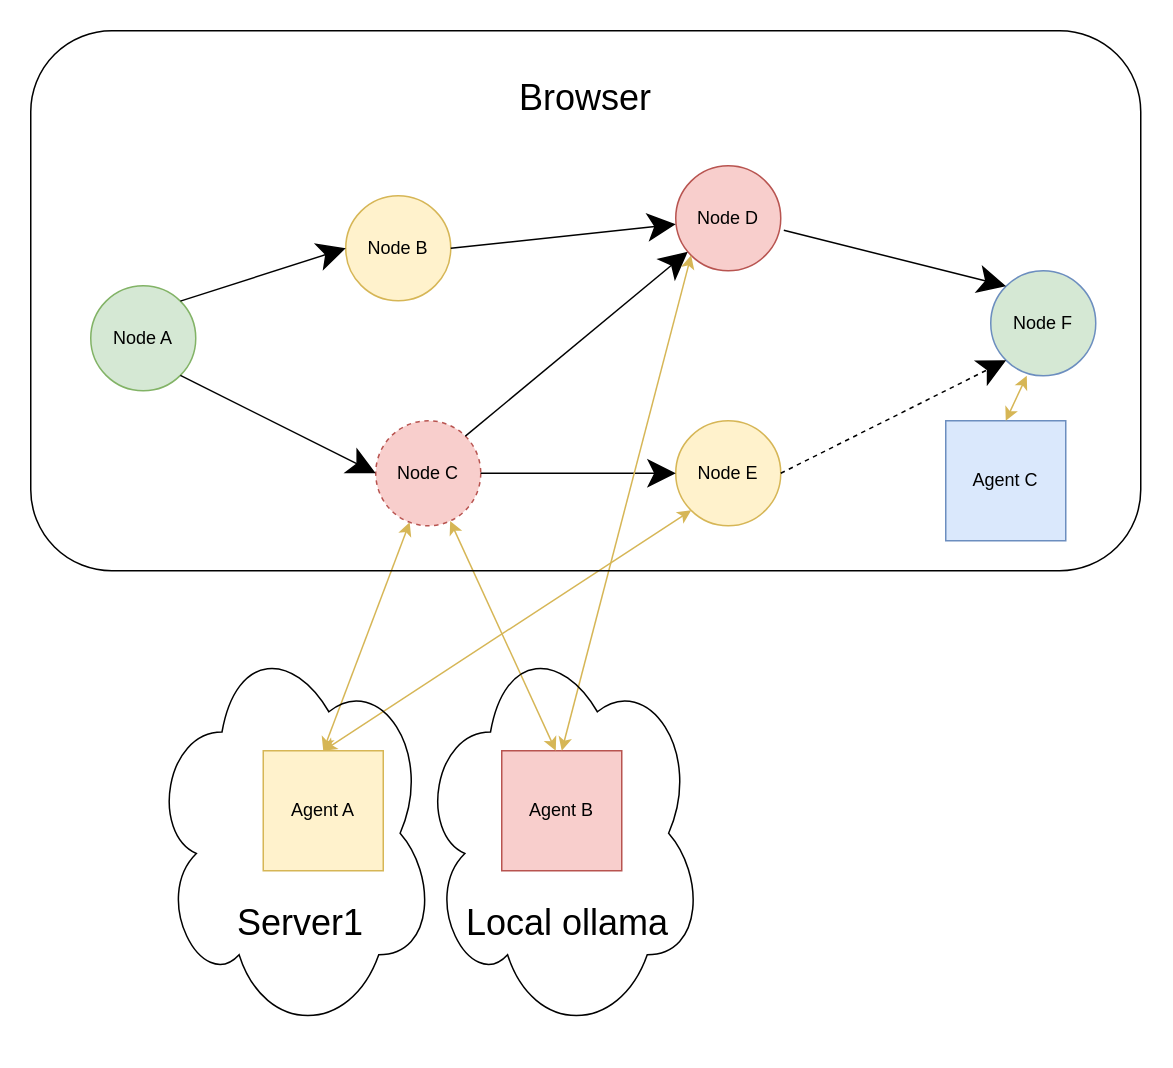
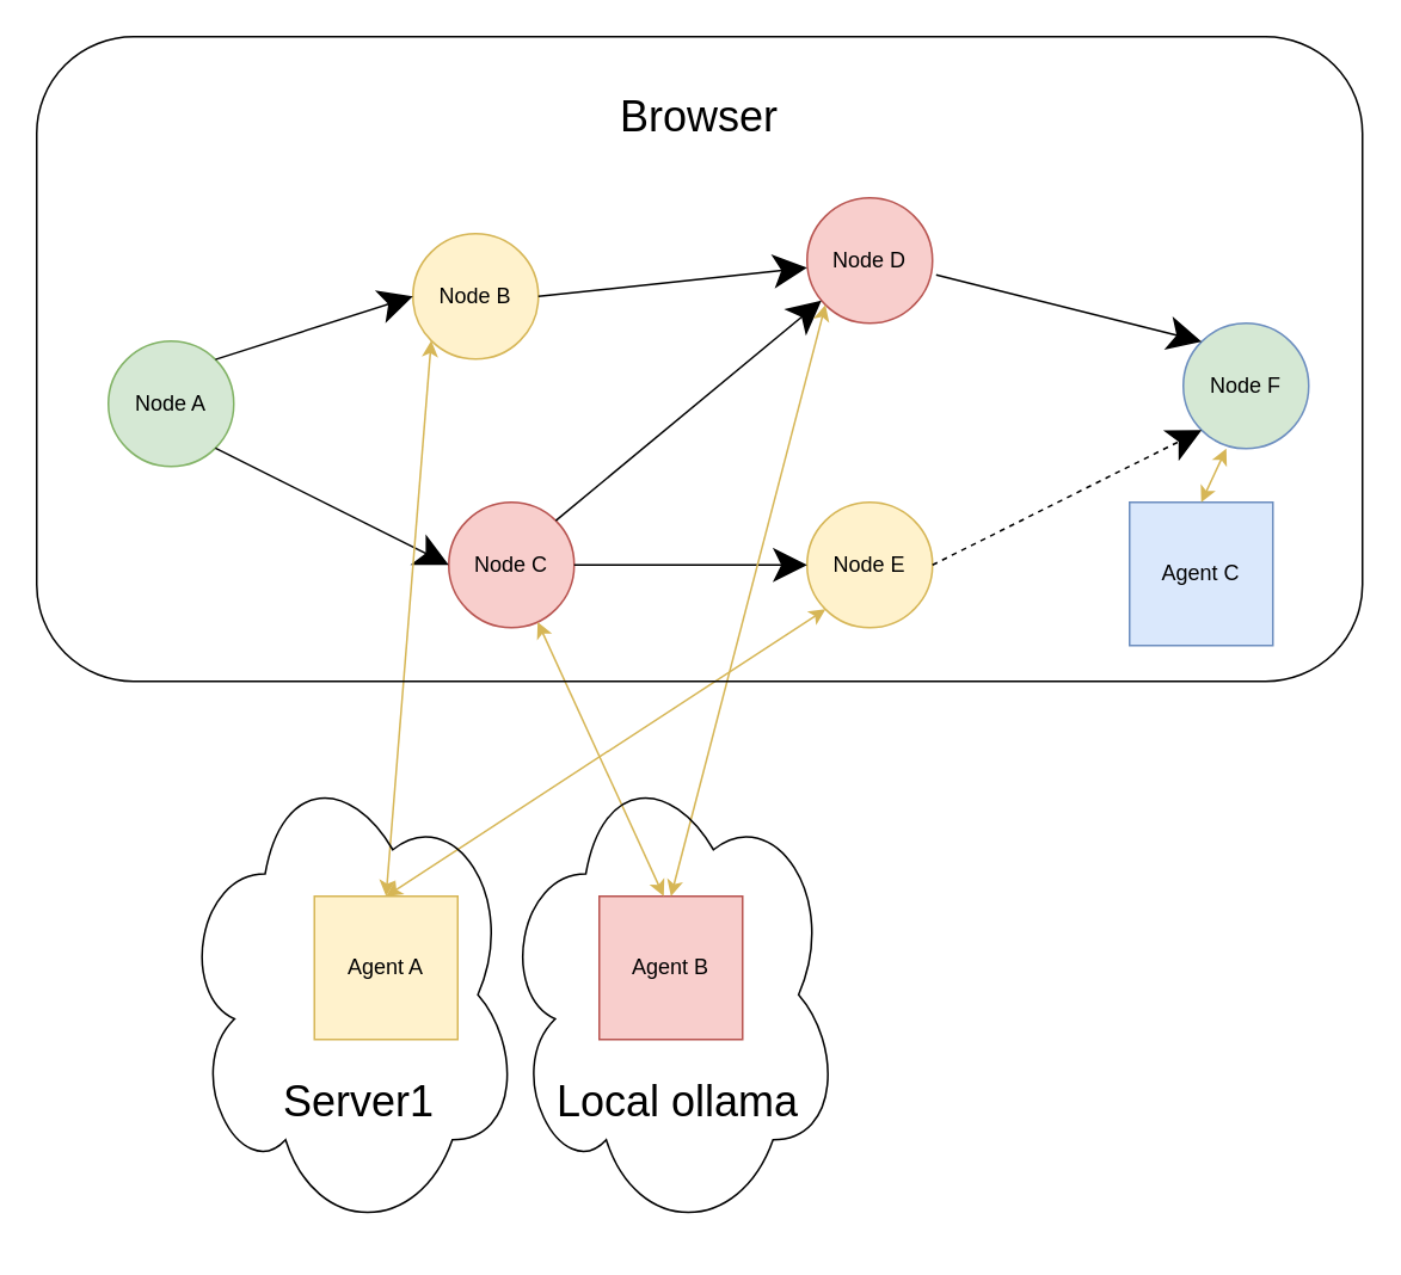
  <mxCell id="0" />
  <mxCell id="1" parent="0" />
  <mxCell id="2" value="Node A" style="ellipse;whiteSpace=wrap;html=1;fillColor=#d5e8d4;strokeColor=#82b366;" parent="1" vertex="1"><mxGeometry x="60" y="190" width="70" height="70" as="geometry" /></mxCell>
  <mxCell id="3" value="Node B" style="ellipse;whiteSpace=wrap;html=1;fillColor=#fff2cc;strokeColor=#d6b656;" parent="1" vertex="1"><mxGeometry x="230" y="130" width="70" height="70" as="geometry" /></mxCell>
- <mxCell id="4" value="Node C" style="ellipse;whiteSpace=wrap;html=1;fillColor=#f8cecc;strokeColor=#b85450;dashed=1;" parent="1" vertex="1"><mxGeometry x="250" y="280" width="70" height="70" as="geometry" /></mxCell>
+ <mxCell id="4" value="Node C" style="ellipse;whiteSpace=wrap;html=1;fillColor=#f8cecc;strokeColor=#b85450;" parent="1" vertex="1"><mxGeometry x="250" y="280" width="70" height="70" as="geometry" /></mxCell>
  <mxCell id="5" value="Node D" style="ellipse;whiteSpace=wrap;html=1;fillColor=#f8cecc;strokeColor=#b85450;" parent="1" vertex="1"><mxGeometry x="450" y="110" width="70" height="70" as="geometry" /></mxCell>
  <mxCell id="6" value="Node E" style="ellipse;whiteSpace=wrap;html=1;fillColor=#fff2cc;strokeColor=#d6b656;" parent="1" vertex="1"><mxGeometry x="450" y="280" width="70" height="70" as="geometry" /></mxCell>
  <mxCell id="7" value="Node F" style="ellipse;whiteSpace=wrap;html=1;fillColor=#d5e8d4;strokeColor=#6c8ebf;" parent="1" vertex="1"><mxGeometry x="660" y="180" width="70" height="70" as="geometry" /></mxCell>
  <mxCell id="8" value="" style="endArrow=classic;html=1;rounded=0;exitX=1;exitY=0;exitDx=0;exitDy=0;jumpSize=6;endSize=16;" parent="1" edge="1"><mxGeometry width="50" height="50" relative="1" as="geometry"><mxPoint x="119.749" y="200.251" as="sourcePoint" /><mxPoint x="230" y="165" as="targetPoint" /></mxGeometry></mxCell>
  <mxCell id="9" value="" style="endArrow=classic;html=1;rounded=0;entryX=0;entryY=0.5;entryDx=0;entryDy=0;exitX=1;exitY=1;exitDx=0;exitDy=0;endSize=16;" parent="1" target="4" edge="1"><mxGeometry width="50" height="50" relative="1" as="geometry"><mxPoint x="119.749" y="249.749" as="sourcePoint" /><mxPoint x="500" y="350" as="targetPoint" /></mxGeometry></mxCell>
  <mxCell id="10" value="" style="endArrow=classic;html=1;rounded=0;exitX=1;exitY=0.5;exitDx=0;exitDy=0;endSize=16;" parent="1" source="3" edge="1"><mxGeometry width="50" height="50" relative="1" as="geometry"><mxPoint x="330" y="200" as="sourcePoint" /><mxPoint x="450" y="149" as="targetPoint" /></mxGeometry></mxCell>
  <mxCell id="11" value="" style="endArrow=classic;html=1;rounded=0;exitX=1;exitY=0.5;exitDx=0;exitDy=0;entryX=0;entryY=1;entryDx=0;entryDy=0;endSize=16;dashed=1;" parent="1" source="6" target="7" edge="1"><mxGeometry width="50" height="50" relative="1" as="geometry"><mxPoint x="570" y="380" as="sourcePoint" /><mxPoint x="620" y="330" as="targetPoint" /></mxGeometry></mxCell>
  <mxCell id="12" value="" style="endArrow=classic;html=1;rounded=0;exitX=1.029;exitY=0.614;exitDx=0;exitDy=0;entryX=0;entryY=0;entryDx=0;entryDy=0;exitPerimeter=0;endSize=16;" parent="1" source="5" target="7" edge="1"><mxGeometry width="50" height="50" relative="1" as="geometry"><mxPoint x="519.999" y="160.001" as="sourcePoint" /><mxPoint x="521.25" y="229.75" as="targetPoint" /></mxGeometry></mxCell>
  <mxCell id="13" value="" style="endArrow=classic;html=1;rounded=0;exitX=1;exitY=0.5;exitDx=0;exitDy=0;entryX=0;entryY=0.5;entryDx=0;entryDy=0;endSize=16;" parent="1" source="4" target="6" edge="1"><mxGeometry width="50" height="50" relative="1" as="geometry"><mxPoint x="450" y="400" as="sourcePoint" /><mxPoint x="390" y="210" as="targetPoint" /></mxGeometry></mxCell>
  <mxCell id="14" value="" style="endArrow=classic;html=1;rounded=0;exitX=1;exitY=0;exitDx=0;exitDy=0;endSize=16;" parent="1" source="4" target="5" edge="1"><mxGeometry width="50" height="50" relative="1" as="geometry"><mxPoint x="450" y="400" as="sourcePoint" /><mxPoint x="500" y="350" as="targetPoint" /></mxGeometry></mxCell>
  <mxCell id="15" value="Agent A" style="whiteSpace=wrap;html=1;aspect=fixed;fillColor=#fff2cc;strokeColor=#d6b656;" parent="1" vertex="1"><mxGeometry x="175" y="500" width="80" height="80" as="geometry" /></mxCell>
  <mxCell id="16" value="Agent C" style="whiteSpace=wrap;html=1;aspect=fixed;fillColor=#dae8fc;strokeColor=#6c8ebf;" parent="1" vertex="1"><mxGeometry x="630" y="280" width="80" height="80" as="geometry" /></mxCell>
  <mxCell id="17" value="Agent B" style="whiteSpace=wrap;html=1;aspect=fixed;fillColor=#f8cecc;strokeColor=#b85450;" parent="1" vertex="1"><mxGeometry x="334" y="500" width="80" height="80" as="geometry" /></mxCell>
- <mxCell id="18" value="" style="endArrow=classic;html=1;rounded=0;exitX=0.5;exitY=0;exitDx=0;exitDy=0;fillColor=#fff2cc;strokeColor=#d6b656;startArrow=classic;startFill=1;endFill=1;" parent="1" source="15" target="4" edge="1"><mxGeometry width="50" height="50" relative="1" as="geometry"><mxPoint x="450" y="450" as="sourcePoint" /><mxPoint x="500" y="400" as="targetPoint" /></mxGeometry></mxCell>
+ <mxCell id="18" value="" style="endArrow=classic;html=1;rounded=0;exitX=0.5;exitY=0;exitDx=0;exitDy=0;entryX=0;entryY=1;entryDx=0;entryDy=0;fillColor=#fff2cc;strokeColor=#d6b656;startArrow=classic;startFill=1;endFill=1;" parent="1" source="15" target="3" edge="1"><mxGeometry width="50" height="50" relative="1" as="geometry"><mxPoint x="450" y="450" as="sourcePoint" /><mxPoint x="500" y="400" as="targetPoint" /></mxGeometry></mxCell>
  <mxCell id="19" value="" style="endArrow=classic;html=1;rounded=0;exitX=0.5;exitY=0;exitDx=0;exitDy=0;entryX=0;entryY=1;entryDx=0;entryDy=0;fillColor=#fff2cc;strokeColor=#d6b656;endFill=1;startArrow=classic;startFill=1;" parent="1" source="17" target="5" edge="1"><mxGeometry width="50" height="50" relative="1" as="geometry"><mxPoint x="450" y="390" as="sourcePoint" /><mxPoint x="500" y="340" as="targetPoint" /></mxGeometry></mxCell>
  <mxCell id="20" value="" style="endArrow=classic;html=1;rounded=0;entryX=0;entryY=1;entryDx=0;entryDy=0;exitX=0.5;exitY=0;exitDx=0;exitDy=0;fillColor=#fff2cc;strokeColor=#d6b656;startArrow=classic;startFill=1;endFill=1;" parent="1" source="15" target="6" edge="1"><mxGeometry width="50" height="50" relative="1" as="geometry"><mxPoint x="200" y="480" as="sourcePoint" /><mxPoint x="500" y="340" as="targetPoint" /></mxGeometry></mxCell>
  <mxCell id="21" value="" style="endArrow=classic;html=1;rounded=0;fillColor=#fff2cc;strokeColor=#d6b656;startArrow=classic;startFill=1;endFill=1;" parent="1" target="4" edge="1"><mxGeometry width="50" height="50" relative="1" as="geometry"><mxPoint x="370" y="500" as="sourcePoint" /><mxPoint x="500" y="340" as="targetPoint" /></mxGeometry></mxCell>
  <mxCell id="22" value="" style="endArrow=classic;html=1;rounded=0;exitX=0.5;exitY=0;exitDx=0;exitDy=0;entryX=0.343;entryY=1;entryDx=0;entryDy=0;entryPerimeter=0;fillColor=#fff2cc;strokeColor=#d6b656;startArrow=classic;startFill=1;endFill=1;" parent="1" source="16" target="7" edge="1"><mxGeometry width="50" height="50" relative="1" as="geometry"><mxPoint x="450" y="390" as="sourcePoint" /><mxPoint x="500" y="340" as="targetPoint" /></mxGeometry></mxCell>
  <mxCell id="23" value="" style="rounded=1;whiteSpace=wrap;html=1;fillColor=none;" parent="1" vertex="1"><mxGeometry x="20" y="20" width="740" height="360" as="geometry" /></mxCell>
  <mxCell id="24" value="&lt;span style=&quot;font-size: 24px;&quot;&gt;Browser&lt;/span&gt;" style="text;html=1;align=center;verticalAlign=middle;whiteSpace=wrap;rounded=0;" parent="1" vertex="1"><mxGeometry x="322" y="40" width="136" height="50" as="geometry" /></mxCell>
  <mxCell id="25" value="" style="ellipse;shape=cloud;whiteSpace=wrap;html=1;fillColor=none;" parent="1" vertex="1"><mxGeometry x="100" y="420" width="190" height="270" as="geometry" /></mxCell>
  <mxCell id="26" value="&lt;span style=&quot;font-size: 24px;&quot;&gt;Server1&lt;/span&gt;" style="text;html=1;align=center;verticalAlign=middle;whiteSpace=wrap;rounded=0;" parent="1" vertex="1"><mxGeometry x="132" y="590" width="136" height="50" as="geometry" /></mxCell>
  <mxCell id="27" value="" style="ellipse;shape=cloud;whiteSpace=wrap;html=1;fillColor=none;" parent="1" vertex="1"><mxGeometry x="279" y="420" width="190" height="270" as="geometry" /></mxCell>
  <mxCell id="28" value="&lt;span style=&quot;font-size: 24px;&quot;&gt;Local ollama&lt;/span&gt;" style="text;html=1;align=center;verticalAlign=middle;whiteSpace=wrap;rounded=0;" parent="1" vertex="1"><mxGeometry x="306" y="590" width="144" height="50" as="geometry" /></mxCell>
